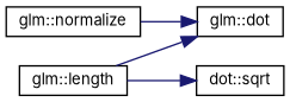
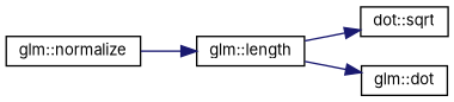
  digraph {
    fontname=Inter
    rankdir=LR
    node [color=black fillcolor=white fontname=Inter fontsize=10 shape=record style=filled]
    edge [color=midnightblue fontname=Inter fontsize=10 labelfontname=Helvetica labelfontsize=10 style=solid]
    n1 [height=0.2 label="glm::normalize" width=0.4]
    n2 [height=0.2 label="glm::length" width=0.4]
    n3 [height=0.2 label="dot::sqrt" width=0.4]
    n4 [height=0.2 label="glm::dot" width=0.4]
-   n1 -> n4
+   n1 -> n2
    n2 -> n3
    n2 -> n4
  }
